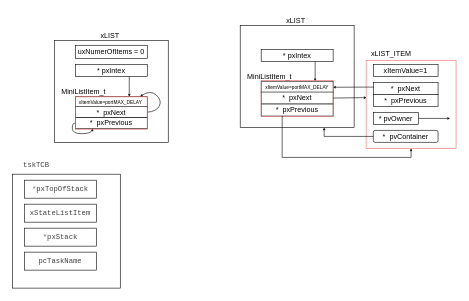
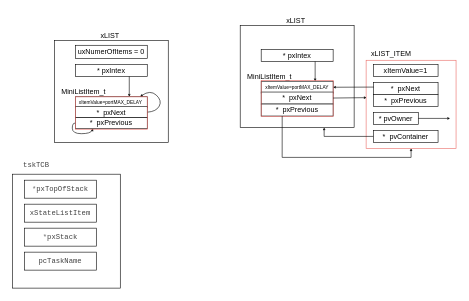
  <mxCell id="0" />
  <mxCell id="1" parent="0" />
  <mxCell id="2" value="" style="group" vertex="1" connectable="0" parent="1"><mxGeometry x="90" y="45" width="190" height="192" as="geometry" /></mxCell>
  <mxCell id="3" value="&lt;div&gt;&lt;span style=&quot;background-color: initial;&quot;&gt;&amp;nbsp; &lt;br&gt;&amp;nbsp; &amp;nbsp;MiniListItem_t&lt;/span&gt;&lt;br&gt;&lt;/div&gt;&lt;div&gt;&lt;br&gt;&lt;/div&gt;" style="rounded=0;whiteSpace=wrap;html=1;align=left;container=0;" vertex="1" parent="2"><mxGeometry y="22" width="190" height="170" as="geometry" /></mxCell>
  <mxCell id="4" value="&lt;span style=&quot;text-align: left;&quot;&gt;xLIST&lt;/span&gt;" style="text;html=1;align=center;verticalAlign=middle;whiteSpace=wrap;rounded=0;container=0;" vertex="1" parent="2"><mxGeometry x="63" width="60" height="30" as="geometry" /></mxCell>
  <mxCell id="5" value="&lt;span style=&quot;text-align: left;&quot;&gt;uxNumerOfItems = 0&lt;/span&gt;" style="rounded=0;whiteSpace=wrap;html=1;container=0;" vertex="1" parent="2"><mxGeometry x="35" y="30" width="120" height="22" as="geometry" /></mxCell>
  <mxCell id="6" value="&lt;span style=&quot;text-align: left;&quot;&gt;* pxIntex&lt;/span&gt;" style="rounded=0;whiteSpace=wrap;html=1;container=0;" vertex="1" parent="2"><mxGeometry x="35" y="62" width="120" height="20" as="geometry" /></mxCell>
  <mxCell id="7" value="" style="endArrow=classic;html=1;rounded=0;exitX=0.75;exitY=1;exitDx=0;exitDy=0;entryX=0.75;entryY=0;entryDx=0;entryDy=0;endSize=2;" edge="1" parent="2" source="6" target="8"><mxGeometry width="50" height="50" relative="1" as="geometry"><mxPoint x="170" y="122" as="sourcePoint" /><mxPoint x="220" y="72" as="targetPoint" /></mxGeometry></mxCell>
  <mxCell id="8" value="&lt;font style=&quot;font-size: 8px;&quot;&gt;xItemValue=portMAX_DELAY&amp;nbsp;&lt;/font&gt;" style="rounded=0;whiteSpace=wrap;html=1;container=0;" vertex="1" parent="2"><mxGeometry x="35" y="115.839" width="120" height="18.387" as="geometry" /></mxCell>
  <mxCell id="9" value="*&amp;nbsp; pxNext" style="rounded=0;whiteSpace=wrap;html=1;container=0;" vertex="1" parent="2"><mxGeometry x="35" y="132.387" width="120" height="18.387" as="geometry" /></mxCell>
  <mxCell id="10" value="*&amp;nbsp; pxPrevious" style="rounded=0;whiteSpace=wrap;html=1;container=0;" vertex="1" parent="2"><mxGeometry x="35" y="150.774" width="120" height="18.387" as="geometry" /></mxCell>
  <mxCell id="11" value="" style="curved=1;endArrow=classic;html=1;rounded=0;exitX=1;exitY=0.5;exitDx=0;exitDy=0;entryX=0.902;entryY=-0.011;entryDx=0;entryDy=0;entryPerimeter=0;endSize=2;" edge="1" parent="2" source="9" target="8"><mxGeometry width="50" height="50" relative="1" as="geometry"><mxPoint x="160" y="140.661" as="sourcePoint" /><mxPoint x="140" y="113.081" as="targetPoint" /><Array as="points"><mxPoint x="170" y="140.661" /><mxPoint x="180" y="122.274" /><mxPoint x="160" y="103.887" /></Array></mxGeometry></mxCell>
  <mxCell id="12" value="" style="curved=1;endArrow=classic;html=1;rounded=0;entryX=0.25;entryY=1;entryDx=0;entryDy=0;exitX=0;exitY=0.5;exitDx=0;exitDy=0;endSize=2;" edge="1" parent="2" source="10" target="10"><mxGeometry width="50" height="50" relative="1" as="geometry"><mxPoint x="10" y="177.435" as="sourcePoint" /><mxPoint x="60" y="131.468" as="targetPoint" /><Array as="points"><mxPoint x="30" y="159.048" /><mxPoint x="30" y="177.435" /><mxPoint x="60" y="177.435" /></Array></mxGeometry></mxCell>
  <mxCell id="13" value="" style="group;strokeColor=#EA6B66;container=0;" vertex="1" connectable="0" parent="2"><mxGeometry x="35" y="115.97" width="120" height="54.03" as="geometry" /></mxCell>
  <mxCell id="14" value="" style="rounded=0;whiteSpace=wrap;html=1;strokeColor=#EA6B66;" vertex="1" parent="1"><mxGeometry x="610" y="100" width="150" height="147" as="geometry" /></mxCell>
  <mxCell id="15" value="xLIST_ITEM" style="text;html=1;align=center;verticalAlign=middle;whiteSpace=wrap;rounded=0;" vertex="1" parent="1"><mxGeometry x="622" y="75" width="60" height="30" as="geometry" /></mxCell>
  <mxCell id="16" value="* pvOwner" style="rounded=0;whiteSpace=wrap;html=1;" vertex="1" parent="1"><mxGeometry x="622" y="187" width="75" height="20" as="geometry" /></mxCell>
- <mxCell id="17" value="*&amp;nbsp; pvContainer" style="whiteSpace=wrap;html=1;rounded=1;" vertex="1" parent="1"><mxGeometry x="622" y="217" width="108" height="20" as="geometry" /></mxCell>
+ <mxCell id="17" value="*&amp;nbsp; pvContainer" style="rounded=0;whiteSpace=wrap;html=1;" vertex="1" parent="1"><mxGeometry x="622" y="217" width="108" height="20" as="geometry" /></mxCell>
  <mxCell id="18" value="" style="group" vertex="1" connectable="0" parent="1"><mxGeometry x="622" y="137" width="108" height="40" as="geometry" /></mxCell>
  <mxCell id="19" value="*&amp;nbsp; pxNext" style="rounded=0;whiteSpace=wrap;html=1;" vertex="1" parent="18"><mxGeometry width="108" height="20" as="geometry" /></mxCell>
  <mxCell id="20" value="*&amp;nbsp; pxPrevious" style="rounded=0;whiteSpace=wrap;html=1;" vertex="1" parent="18"><mxGeometry y="20" width="108" height="20" as="geometry" /></mxCell>
  <mxCell id="21" value="xItemValue=1" style="rounded=0;whiteSpace=wrap;html=1;" vertex="1" parent="1"><mxGeometry x="622" y="107" width="108" height="20" as="geometry" /></mxCell>
  <mxCell id="22" value="" style="endArrow=classic;html=1;rounded=0;exitX=0;exitY=0.5;exitDx=0;exitDy=0;entryX=0.737;entryY=1.001;entryDx=0;entryDy=0;entryPerimeter=0;endSize=2;" edge="1" parent="1" source="17" target="24"><mxGeometry width="50" height="50" relative="1" as="geometry"><mxPoint x="620" y="232" as="sourcePoint" /><mxPoint x="670" y="182" as="targetPoint" /><Array as="points"><mxPoint x="540" y="227" /></Array></mxGeometry></mxCell>
  <mxCell id="23" value="" style="endArrow=classic;html=1;rounded=0;exitX=1;exitY=0.5;exitDx=0;exitDy=0;endSize=2;" edge="1" parent="1" source="16"><mxGeometry width="50" height="50" relative="1" as="geometry"><mxPoint x="730" y="202" as="sourcePoint" /><mxPoint x="750" y="197" as="targetPoint" /></mxGeometry></mxCell>
  <mxCell id="24" value="&lt;div&gt;&lt;span style=&quot;background-color: initial;&quot;&gt;&amp;nbsp; &lt;br&gt;&amp;nbsp; &amp;nbsp;MiniListItem_t&lt;/span&gt;&lt;br&gt;&lt;/div&gt;&lt;div&gt;&lt;br&gt;&lt;/div&gt;" style="rounded=0;whiteSpace=wrap;html=1;align=left;container=0;" vertex="1" parent="1"><mxGeometry x="400" y="42" width="190" height="170" as="geometry" /></mxCell>
  <mxCell id="25" value="&lt;span style=&quot;text-align: left;&quot;&gt;xLIST&lt;/span&gt;" style="text;html=1;align=center;verticalAlign=middle;whiteSpace=wrap;rounded=0;container=0;" vertex="1" parent="1"><mxGeometry x="463" y="20" width="60" height="30" as="geometry" /></mxCell>
  <mxCell id="26" value="&lt;span style=&quot;text-align: left;&quot;&gt;* pxIntex&lt;/span&gt;" style="rounded=0;whiteSpace=wrap;html=1;container=0;" vertex="1" parent="1"><mxGeometry x="435" y="82" width="120" height="20" as="geometry" /></mxCell>
  <mxCell id="27" value="" style="endArrow=classic;html=1;rounded=0;exitX=0.75;exitY=1;exitDx=0;exitDy=0;entryX=0.75;entryY=0;entryDx=0;entryDy=0;endSize=2;" edge="1" parent="1" source="26" target="28"><mxGeometry width="50" height="50" relative="1" as="geometry"><mxPoint x="570" y="142" as="sourcePoint" /><mxPoint x="620" y="92" as="targetPoint" /></mxGeometry></mxCell>
  <mxCell id="28" value="&lt;font style=&quot;font-size: 8px;&quot;&gt;xItemValue=portMAX_DELAY&lt;/font&gt;" style="rounded=0;whiteSpace=wrap;html=1;container=0;" vertex="1" parent="1"><mxGeometry x="435" y="135" width="120" height="20" as="geometry" /></mxCell>
  <mxCell id="29" value="*&amp;nbsp; pxNext" style="rounded=0;whiteSpace=wrap;html=1;container=0;" vertex="1" parent="1"><mxGeometry x="435" y="153" width="120" height="20" as="geometry" /></mxCell>
  <mxCell id="30" value="*&amp;nbsp; pxPrevious" style="rounded=0;whiteSpace=wrap;html=1;container=0;" vertex="1" parent="1"><mxGeometry x="435" y="173" width="120" height="20" as="geometry" /></mxCell>
  <mxCell id="31" value="" style="rounded=0;whiteSpace=wrap;html=1;strokeColor=#EA6B66;align=left;verticalAlign=middle;fontFamily=Helvetica;fontSize=12;fontColor=default;fillColor=none;movable=1;resizable=1;rotatable=1;deletable=1;editable=1;locked=0;connectable=1;" vertex="1" parent="1"><mxGeometry x="435" y="134" width="120" height="60" as="geometry" /></mxCell>
  <mxCell id="32" value="" style="endArrow=classic;html=1;rounded=0;exitX=0.008;exitY=0.387;exitDx=0;exitDy=0;entryX=1;entryY=0.5;entryDx=0;entryDy=0;endSize=2;exitPerimeter=0;" edge="1" parent="1" source="19" target="28"><mxGeometry width="50" height="50" relative="1" as="geometry"><mxPoint x="566" y="145.5" as="sourcePoint" /><mxPoint x="622" y="144.5" as="targetPoint" /></mxGeometry></mxCell>
  <mxCell id="33" value="" style="endArrow=classic;html=1;rounded=0;exitX=1;exitY=0.5;exitDx=0;exitDy=0;entryX=0.005;entryY=0.424;entryDx=0;entryDy=0;entryPerimeter=0;endSize=2;" edge="1" parent="1" source="29" target="14"><mxGeometry width="50" height="50" relative="1" as="geometry"><mxPoint x="550" y="172" as="sourcePoint" /><mxPoint x="600" y="122" as="targetPoint" /></mxGeometry></mxCell>
  <mxCell id="34" value="" style="endArrow=classic;html=1;rounded=0;exitX=0.292;exitY=1.007;exitDx=0;exitDy=0;entryX=0.5;entryY=1;entryDx=0;entryDy=0;exitPerimeter=0;endSize=2;" edge="1" parent="1" source="30" target="14"><mxGeometry width="50" height="50" relative="1" as="geometry"><mxPoint x="490" y="282" as="sourcePoint" /><mxPoint x="540" y="232" as="targetPoint" /><Array as="points"><mxPoint x="470" y="262" /><mxPoint x="685" y="262" /></Array></mxGeometry></mxCell>
  <mxCell id="35" value="" style="rounded=0;whiteSpace=wrap;html=1;" vertex="1" parent="1"><mxGeometry x="20" y="290" width="180" height="190" as="geometry" /></mxCell>
  <mxCell id="36" value="&lt;pre style=&quot;box-sizing: border-box; font-family: SFMono-Regular, Menlo, Monaco, Consolas, &amp;quot;Liberation Mono&amp;quot;, &amp;quot;Courier New&amp;quot;, Courier, monospace; line-height: 1.4; margin-top: 0px; margin-bottom: 0px; padding: 12px; overflow: auto; color: rgb(64, 64, 64); text-align: start;&quot;&gt;&lt;span style=&quot;box-sizing: border-box;&quot; class=&quot;n&quot;&gt;tskTCB&lt;/span&gt;&lt;/pre&gt;" style="text;html=1;align=center;verticalAlign=middle;whiteSpace=wrap;rounded=0;" vertex="1" parent="1"><mxGeometry x="30" y="260" width="60" height="30" as="geometry" /></mxCell>
  <mxCell id="37" value="&lt;pre style=&quot;box-sizing: border-box; font-family: SFMono-Regular, Menlo, Monaco, Consolas, &amp;quot;Liberation Mono&amp;quot;, &amp;quot;Courier New&amp;quot;, Courier, monospace; line-height: 1.4; margin-top: 0px; margin-bottom: 0px; padding: 12px; overflow: auto; color: rgb(64, 64, 64); text-align: start;&quot;&gt;&lt;span style=&quot;box-sizing: border-box; color: rgb(102, 102, 102);&quot; class=&quot;o&quot;&gt;*&lt;/span&gt;&lt;span style=&quot;box-sizing: border-box;&quot; class=&quot;n&quot;&gt;pxTopOfStack&lt;/span&gt;&lt;/pre&gt;" style="rounded=0;whiteSpace=wrap;html=1;" vertex="1" parent="1"><mxGeometry x="40" y="300" width="120" height="30" as="geometry" /></mxCell>
  <mxCell id="38" value="&lt;pre style=&quot;box-sizing: border-box; font-family: SFMono-Regular, Menlo, Monaco, Consolas, &amp;quot;Liberation Mono&amp;quot;, &amp;quot;Courier New&amp;quot;, Courier, monospace; line-height: 1.4; margin-top: 0px; margin-bottom: 0px; padding: 12px; overflow: auto; color: rgb(64, 64, 64); text-align: start;&quot;&gt;&lt;pre style=&quot;box-sizing: border-box; font-family: SFMono-Regular, Menlo, Monaco, Consolas, &amp;quot;Liberation Mono&amp;quot;, &amp;quot;Courier New&amp;quot;, Courier, monospace; line-height: 1.4; margin-top: 0px; margin-bottom: 0px; padding: 12px; overflow: auto;&quot;&gt;&lt;span style=&quot;box-sizing: border-box;&quot; class=&quot;n&quot;&gt;xStateListItem&lt;/span&gt;&lt;/pre&gt;&lt;/pre&gt;" style="rounded=0;whiteSpace=wrap;html=1;" vertex="1" parent="1"><mxGeometry x="40" y="340" width="120" height="30" as="geometry" /></mxCell>
  <mxCell id="39" value="&lt;pre style=&quot;box-sizing: border-box; font-family: SFMono-Regular, Menlo, Monaco, Consolas, &amp;quot;Liberation Mono&amp;quot;, &amp;quot;Courier New&amp;quot;, Courier, monospace; line-height: 1.4; margin-top: 0px; margin-bottom: 0px; padding: 12px; overflow: auto; color: rgb(64, 64, 64); text-align: start;&quot;&gt;&lt;pre style=&quot;box-sizing: border-box; font-family: SFMono-Regular, Menlo, Monaco, Consolas, &amp;quot;Liberation Mono&amp;quot;, &amp;quot;Courier New&amp;quot;, Courier, monospace; line-height: 1.4; margin-top: 0px; margin-bottom: 0px; padding: 12px; overflow: auto;&quot;&gt;&lt;span style=&quot;box-sizing: border-box; color: rgb(102, 102, 102);&quot; class=&quot;o&quot;&gt;*&lt;/span&gt;&lt;span style=&quot;box-sizing: border-box;&quot; class=&quot;n&quot;&gt;pxStack&lt;/span&gt;&lt;/pre&gt;&lt;/pre&gt;" style="rounded=0;whiteSpace=wrap;html=1;" vertex="1" parent="1"><mxGeometry x="40" y="380" width="120" height="30" as="geometry" /></mxCell>
  <mxCell id="40" value="&lt;pre style=&quot;box-sizing: border-box; font-family: SFMono-Regular, Menlo, Monaco, Consolas, &amp;quot;Liberation Mono&amp;quot;, &amp;quot;Courier New&amp;quot;, Courier, monospace; line-height: 1.4; margin-top: 0px; margin-bottom: 0px; padding: 12px; overflow: auto; color: rgb(64, 64, 64); text-align: start;&quot;&gt;&lt;pre style=&quot;box-sizing: border-box; font-family: SFMono-Regular, Menlo, Monaco, Consolas, &amp;quot;Liberation Mono&amp;quot;, &amp;quot;Courier New&amp;quot;, Courier, monospace; line-height: 1.4; margin-top: 0px; margin-bottom: 0px; padding: 12px; overflow: auto;&quot;&gt;&lt;span style=&quot;box-sizing: border-box;&quot; class=&quot;n&quot;&gt;pcTaskName&lt;/span&gt;&lt;/pre&gt;&lt;/pre&gt;" style="rounded=0;whiteSpace=wrap;html=1;" vertex="1" parent="1"><mxGeometry x="40" y="420" width="120" height="30" as="geometry" /></mxCell>
